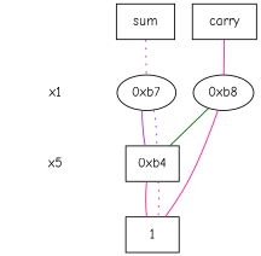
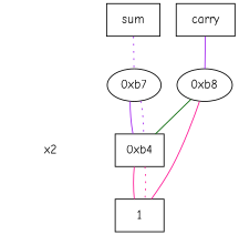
  digraph {
    fontname="Comic Neue"
    node [fontname="Comic Neue" shape=box]
    edge [dir=none fontname="Comic Neue" color=deeppink]
    "CONST NODES" [shape=plaintext style=invis]
-   " x1 " [shape=plaintext]
-   " x2 " [shape=plaintext label=x5]
+   " x2 " [shape=plaintext]
    "  sum  "
    "  carry  "
    "0xb8" [shape=""]
    "0xb7" [shape=""]
    "0xb4"
    n9 [label=1]
    subgraph sub_1 {
      "CONST NODES"
-     " x1 "
      " x2 "
    }
    subgraph sub_2 {
      rank=same
      "  sum  "
      "  carry  "
    }
    subgraph sub_3 {
      rank=same
-     " x1 "
      "0xb8"
      "0xb7"
    }
    subgraph sub_4 {
      rank=same
      " x2 "
      "0xb4"
    }
    subgraph sub_5 {
      rank=same
      "CONST NODES"
      subgraph sub_6 {
        rank=same
        n9
      }
    }
-   " x1 " -> " x2 " [style=invis color=""]
    " x2 " -> "CONST NODES" [style=invis color=""]
    "  sum  " -> "  carry  " [style=invis color=""]
    "  sum  " -> "0xb7" [color=purple style=dotted]
-   "  carry  " -> "0xb8" [style=solid]
+   "  carry  " -> "0xb8" [color=purple style=solid]
    "0xb8" -> "0xb4" [color=darkgreen]
    "0xb8" -> n9 [style=solid]
    "0xb7" -> "0xb4" [color=purple]
    "0xb7" -> "0xb4" [color=purple style=dotted]
    "0xb4" -> n9
    "0xb4" -> n9 [style=dotted]
  }
